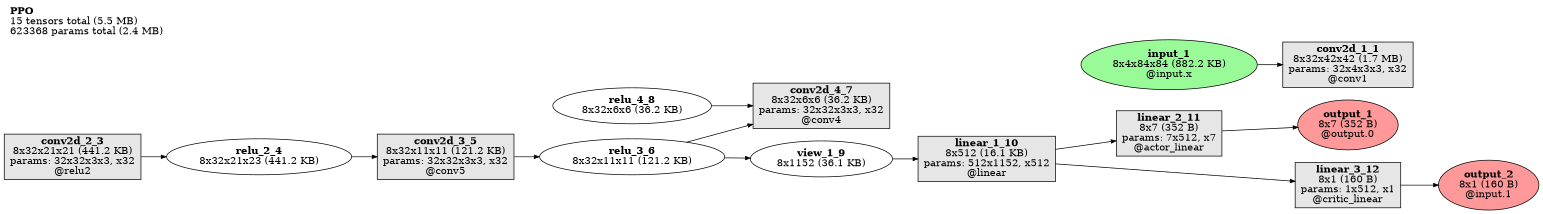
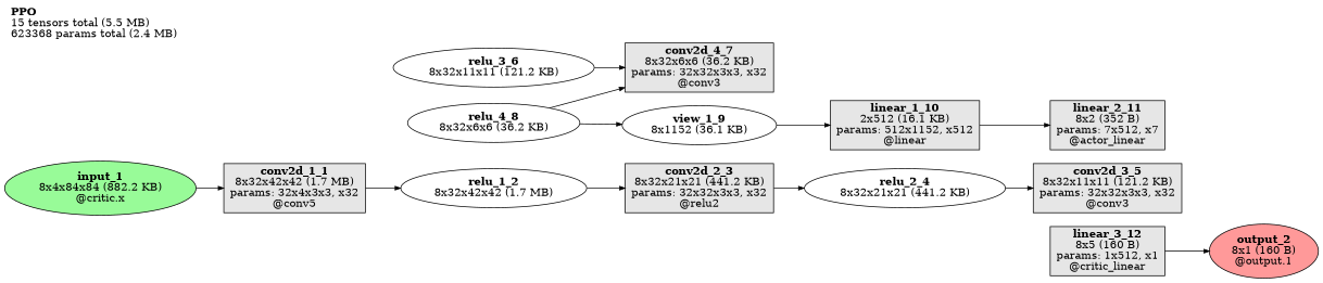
  digraph {
    label=<<B>PPO</B><br align='left'/>15 tensors total (5.5 MB)<br align='left'/>623368 params total (2.4 MB)<br align='left'/>>
    labeljust=left
    labelloc=t
    ordering=out
    rankdir=LR
    node [color=black fillcolor="#E6E6E6" fontcolor=black ordering=out shape=oval style="filled,solid"]
    edge [arrowsize=.7 color=black fontcolor=black labelfontsize=8 style=solid]
-   n1 [fillcolor="#ff9999" label=<<b>output_2</b><br/>8x1 (160 B)<br/>@input.1>]
-   n2 [fillcolor="#98FB98" label=<<b>input_1</b><br/>8x4x84x84 (882.2 KB)<br/>@input.x>]
-   n3 [label=<<b>conv2d_1_1</b><br/>8x32x42x42 (1.7 MB)<br/>params: 32x4x3x3, x32<br/>@conv1> shape=box]
+   n1 [fillcolor="#ff9999" label=<<b>output_2</b><br/>8x1 (160 B)<br/>@output.1>]
+   n2 [fillcolor="#98FB98" label=<<b>input_1</b><br/>8x4x84x84 (882.2 KB)<br/>@critic.x>]
+   n3 [label=<<b>conv2d_1_1</b><br/>8x32x42x42 (1.7 MB)<br/>params: 32x4x3x3, x32<br/>@conv5> shape=box]
+   n4 [fillcolor=white label=<<b>relu_1_2</b><br/>8x32x42x42 (1.7 MB)>]
    n5 [label=<<b>conv2d_2_3</b><br/>8x32x21x21 (441.2 KB)<br/>params: 32x32x3x3, x32<br/>@relu2> shape=box]
-   n6 [fillcolor=white label=<<b>relu_2_4</b><br/>8x32x21x23 (441.2 KB)>]
-   n7 [label=<<b>conv2d_3_5</b><br/>8x32x11x11 (121.2 KB)<br/>params: 32x32x3x3, x32<br/>@conv5> shape=box]
+   n6 [fillcolor=white label=<<b>relu_2_4</b><br/>8x32x21x21 (441.2 KB)>]
+   n7 [label=<<b>conv2d_3_5</b><br/>8x32x11x11 (121.2 KB)<br/>params: 32x32x3x3, x32<br/>@conv3> shape=box]
    n8 [fillcolor=white label=<<b>relu_3_6</b><br/>8x32x11x11 (121.2 KB)>]
-   n9 [label=<<b>conv2d_4_7</b><br/>8x32x6x6 (36.2 KB)<br/>params: 32x32x3x3, x32<br/>@conv4> shape=box]
+   n9 [label=<<b>conv2d_4_7</b><br/>8x32x6x6 (36.2 KB)<br/>params: 32x32x3x3, x32<br/>@conv3> shape=box]
    n10 [fillcolor=white label=<<b>relu_4_8</b><br/>8x32x6x6 (36.2 KB)>]
    n11 [fillcolor=white label=<<b>view_1_9</b><br/>8x1152 (36.1 KB)>]
-   n12 [label=<<b>linear_1_10</b><br/>8x512 (16.1 KB)<br/>params: 512x1152, x512<br/>@linear> shape=box]
-   n13 [label=<<b>linear_2_11</b><br/>8x7 (352 B)<br/>params: 7x512, x7<br/>@actor_linear> shape=box]
-   n14 [label=<<b>linear_3_12</b><br/>8x1 (160 B)<br/>params: 1x512, x1<br/>@critic_linear> shape=box]
-   n15 [fillcolor="#ff9999" label=<<b>output_1</b><br/>8x7 (352 B)<br/>@output.0>]
+   n12 [label=<<b>linear_1_10</b><br/>2x512 (16.1 KB)<br/>params: 512x1152, x512<br/>@linear> shape=box]
+   n13 [label=<<b>linear_2_11</b><br/>8x2 (352 B)<br/>params: 7x512, x7<br/>@actor_linear> shape=box]
+   n14 [label=<<b>linear_3_12</b><br/>8x5 (160 B)<br/>params: 1x512, x1<br/>@critic_linear> shape=box]
    subgraph cluster_1 {
      fillcolor=white
      label=<<B>@conv2</B><br align='left'/>(Conv2d)<br align='left'/>>
      labelloc=b
      penwidth=5.0
      style="filled,dashed"
    }
    subgraph sub_2 {
      rank=sink
      n1
    }
    subgraph cluster_3 {
      fillcolor=white
      label=<<B>@conv1</B><br align='left'/>(Conv2d)<br align='left'/>>
      labelloc=b
      penwidth=5.0
      style="filled,dashed"
    }
    subgraph cluster_4 {
      fillcolor=white
      label=<<B>@conv4</B><br align='left'/>(Conv2d)<br align='left'/>>
      labelloc=b
      penwidth=5.0
      style="filled,dashed"
    }
    subgraph cluster_5 {
      fillcolor=white
      label=<<B>@conv3</B><br align='left'/>(Conv2d)<br align='left'/>>
      labelloc=b
      penwidth=5.0
      style="filled,dashed"
    }
    subgraph cluster_6 {
      fillcolor=white
      label=<<B>@linear</B><br align='left'/>(Linear)<br align='left'/>>
      labelloc=b
      penwidth=5.0
      style="filled,dashed"
    }
    subgraph cluster_7 {
      fillcolor=white
      label=<<B>@actor_linear</B><br align='left'/>(Linear)<br align='left'/>>
      labelloc=b
      penwidth=5.0
      style="filled,dashed"
    }
    subgraph cluster_8 {
      fillcolor=white
      label=<<B>@critic_linear</B><br align='left'/>(Linear)<br align='left'/>>
      labelloc=b
      penwidth=5.0
      style="filled,dashed"
    }
    n2 -> n3
+   n3 -> n4
+   n4 -> n5
    n5 -> n6
    n6 -> n7
-   n7 -> n8
    n8 -> n9
    n10 -> n9
-   n8 -> n11
+   n10 -> n11
    n11 -> n12
    n12 -> n13
-   n12 -> n14
-   n13 -> n15
    n14 -> n1
  }
